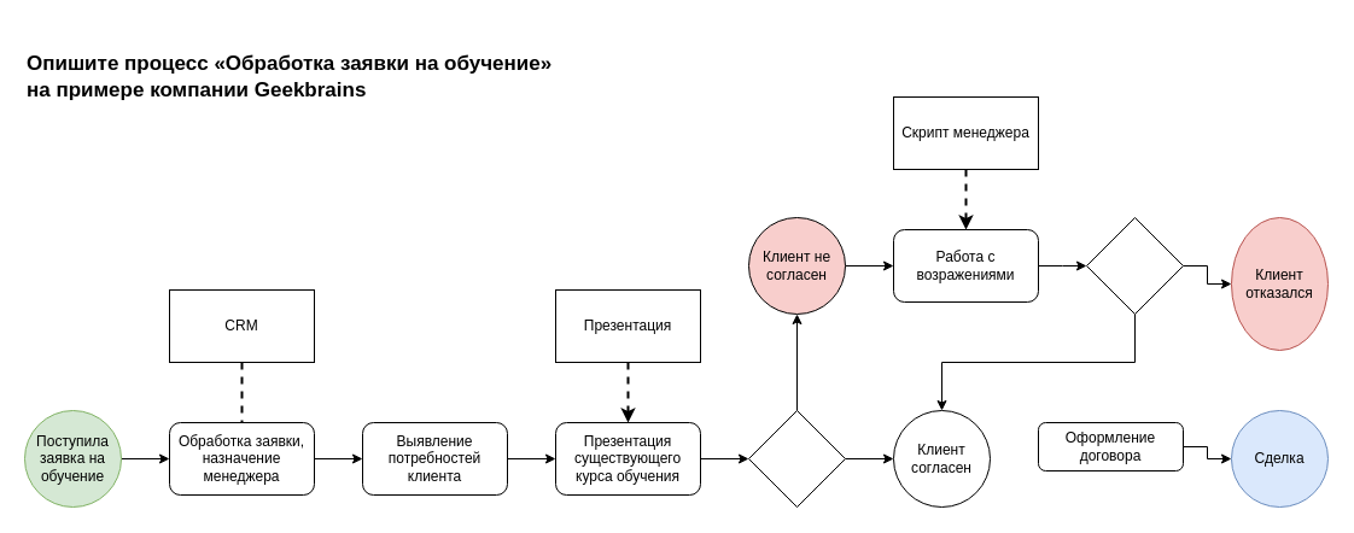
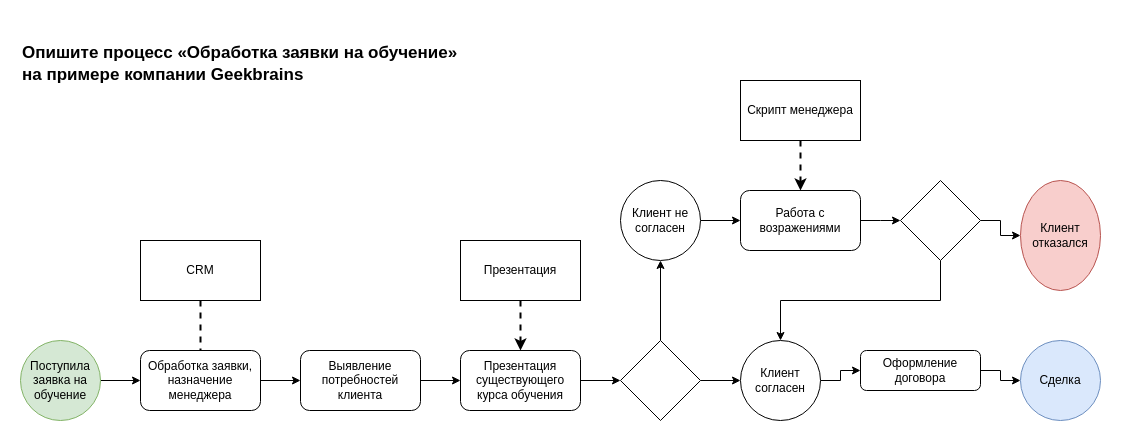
  <mxCell id="0" />
  <mxCell id="1" parent="0" />
  <mxCell id="2" value="&lt;h2&gt;&lt;font style=&quot;font-size: 17px;&quot;&gt;Опишите процесс «Обработка заявки на обучение»&lt;br&gt;&lt;/font&gt;&lt;font style=&quot;font-size: 17px;&quot;&gt;на примере компании Geekbrains&lt;/font&gt;&lt;/h2&gt;" style="text;whiteSpace=wrap;html=1;" vertex="1" parent="1"><mxGeometry x="20" y="20" width="540" height="100" as="geometry" /></mxCell>
  <mxCell id="3" value="" style="edgeStyle=orthogonalEdgeStyle;rounded=0;orthogonalLoop=1;jettySize=auto;html=1;" edge="1" parent="1" source="4" target="6"><mxGeometry relative="1" as="geometry" /></mxCell>
  <mxCell id="4" value="Поступила заявка на обучение" style="ellipse;whiteSpace=wrap;html=1;aspect=fixed;fillColor=#d5e8d4;strokeColor=#82b366;" vertex="1" parent="1"><mxGeometry x="20" y="340" width="80" height="80" as="geometry" /></mxCell>
  <mxCell id="5" value="" style="edgeStyle=orthogonalEdgeStyle;rounded=0;orthogonalLoop=1;jettySize=auto;html=1;" edge="1" parent="1" source="6" target="8"><mxGeometry relative="1" as="geometry" /></mxCell>
  <mxCell id="6" value="Обработка заявки, назначение менеджера" style="rounded=1;whiteSpace=wrap;html=1;" vertex="1" parent="1"><mxGeometry x="140" y="350" width="120" height="60" as="geometry" /></mxCell>
  <mxCell id="7" value="" style="edgeStyle=orthogonalEdgeStyle;rounded=0;orthogonalLoop=1;jettySize=auto;html=1;" edge="1" parent="1" source="8" target="10"><mxGeometry relative="1" as="geometry" /></mxCell>
  <mxCell id="8" value="Выявление потребностей клиента" style="whiteSpace=wrap;html=1;rounded=1;" vertex="1" parent="1"><mxGeometry x="300" y="350" width="120" height="60" as="geometry" /></mxCell>
  <mxCell id="9" value="" style="edgeStyle=orthogonalEdgeStyle;rounded=0;orthogonalLoop=1;jettySize=auto;html=1;" edge="1" parent="1" source="10" target="13"><mxGeometry relative="1" as="geometry" /></mxCell>
  <mxCell id="10" value="Презентация существующего курса обучения" style="whiteSpace=wrap;html=1;rounded=1;" vertex="1" parent="1"><mxGeometry x="460" y="350" width="120" height="60" as="geometry" /></mxCell>
  <mxCell id="11" value="" style="edgeStyle=orthogonalEdgeStyle;rounded=0;orthogonalLoop=1;jettySize=auto;html=1;" edge="1" parent="1" source="13" target="20"><mxGeometry relative="1" as="geometry" /></mxCell>
  <mxCell id="12" value="" style="edgeStyle=orthogonalEdgeStyle;rounded=0;orthogonalLoop=1;jettySize=auto;html=1;" edge="1" parent="1" source="13" target="15"><mxGeometry relative="1" as="geometry" /></mxCell>
  <mxCell id="13" value="" style="rhombus;whiteSpace=wrap;html=1;" vertex="1" parent="1"><mxGeometry x="620" y="340" width="80" height="80" as="geometry" /></mxCell>
  <mxCell id="14" value="" style="edgeStyle=orthogonalEdgeStyle;rounded=0;orthogonalLoop=1;jettySize=auto;html=1;" edge="1" parent="1" source="15" target="18"><mxGeometry relative="1" as="geometry" /></mxCell>
- <mxCell id="15" value="Клиент не согласен" style="ellipse;whiteSpace=wrap;html=1;aspect=fixed;fillColor=#f8cecc;" vertex="1" parent="1"><mxGeometry x="620" y="180" width="80" height="80" as="geometry" /></mxCell>
+ <mxCell id="15" value="Клиент не согласен" style="ellipse;whiteSpace=wrap;html=1;aspect=fixed;" vertex="1" parent="1"><mxGeometry x="620" y="180" width="80" height="80" as="geometry" /></mxCell>
  <mxCell id="16" value="Сделка" style="ellipse;whiteSpace=wrap;html=1;fillColor=#dae8fc;strokeColor=#6c8ebf;" vertex="1" parent="1"><mxGeometry x="1020" y="340" width="80" height="80" as="geometry" /></mxCell>
  <mxCell id="17" value="" style="edgeStyle=orthogonalEdgeStyle;rounded=0;orthogonalLoop=1;jettySize=auto;html=1;" edge="1" parent="1" source="18"><mxGeometry relative="1" as="geometry"><mxPoint x="900" y="220" as="targetPoint" /></mxGeometry></mxCell>
  <mxCell id="18" value="Работа с возражениями" style="rounded=1;whiteSpace=wrap;html=1;" vertex="1" parent="1"><mxGeometry x="740" y="190" width="120" height="60" as="geometry" /></mxCell>
+ <mxCell id="19" value="" style="edgeStyle=orthogonalEdgeStyle;rounded=0;orthogonalLoop=1;jettySize=auto;html=1;" edge="1" parent="1" source="20" target="22"><mxGeometry relative="1" as="geometry" /></mxCell>
  <mxCell id="20" value="Клиент согласен" style="ellipse;whiteSpace=wrap;html=1;" vertex="1" parent="1"><mxGeometry x="740" y="340" width="80" height="80" as="geometry" /></mxCell>
  <mxCell id="21" value="" style="edgeStyle=orthogonalEdgeStyle;rounded=0;orthogonalLoop=1;jettySize=auto;html=1;" edge="1" parent="1" source="22" target="16"><mxGeometry relative="1" as="geometry" /></mxCell>
  <mxCell id="22" value="Оформление договора" style="rounded=1;whiteSpace=wrap;html=1;" vertex="1" parent="1"><mxGeometry x="860" y="350" width="120" height="40" as="geometry" /></mxCell>
  <mxCell id="23" style="edgeStyle=orthogonalEdgeStyle;rounded=0;orthogonalLoop=1;jettySize=auto;html=1;entryX=0.5;entryY=0;entryDx=0;entryDy=0;" edge="1" parent="1" source="25" target="20"><mxGeometry relative="1" as="geometry"><Array as="points"><mxPoint x="940" y="300" /><mxPoint x="780" y="300" /></Array></mxGeometry></mxCell>
  <mxCell id="24" value="" style="edgeStyle=orthogonalEdgeStyle;rounded=0;orthogonalLoop=1;jettySize=auto;html=1;" edge="1" parent="1" source="25" target="26"><mxGeometry relative="1" as="geometry" /></mxCell>
  <mxCell id="25" value="" style="rhombus;whiteSpace=wrap;html=1;" vertex="1" parent="1"><mxGeometry x="900" y="180" width="80" height="80" as="geometry" /></mxCell>
  <mxCell id="26" value="Клиент отказался" style="ellipse;whiteSpace=wrap;html=1;aspect=fixed;fillColor=#f8cecc;strokeColor=#b85450;" vertex="1" parent="1"><mxGeometry x="1020" y="180" width="80" height="110" as="geometry" /></mxCell>
  <mxCell id="27" value="CRM" style="rounded=0;whiteSpace=wrap;html=1;" vertex="1" parent="1"><mxGeometry x="140" y="240" width="120" height="60" as="geometry" /></mxCell>
  <mxCell id="28" value="" style="endArrow=none;dashed=1;html=1;strokeWidth=2;rounded=0;exitX=0.5;exitY=1;exitDx=0;exitDy=0;endFill=1;entryX=0.5;entryY=0;entryDx=0;entryDy=0;" edge="1" parent="1" source="27" target="6"><mxGeometry width="50" height="50" relative="1" as="geometry"><mxPoint x="330" y="380" as="sourcePoint" /><mxPoint x="100" y="310" as="targetPoint" /></mxGeometry></mxCell>
  <mxCell id="29" value="Презентация" style="rounded=0;whiteSpace=wrap;html=1;" vertex="1" parent="1"><mxGeometry x="460" y="240" width="120" height="60" as="geometry" /></mxCell>
  <mxCell id="30" value="" style="endArrow=classic;dashed=1;html=1;strokeWidth=2;rounded=0;exitX=0.5;exitY=1;exitDx=0;exitDy=0;endFill=1;entryX=0.5;entryY=0;entryDx=0;entryDy=0;" edge="1" parent="1" source="29"><mxGeometry width="50" height="50" relative="1" as="geometry"><mxPoint x="650" y="380" as="sourcePoint" /><mxPoint x="520" y="350" as="targetPoint" /></mxGeometry></mxCell>
  <mxCell id="31" value="Скрипт менеджера" style="rounded=0;whiteSpace=wrap;html=1;" vertex="1" parent="1"><mxGeometry x="740" y="80" width="120" height="60" as="geometry" /></mxCell>
  <mxCell id="32" value="" style="endArrow=classic;dashed=1;html=1;strokeWidth=2;rounded=0;exitX=0.5;exitY=1;exitDx=0;exitDy=0;endFill=1;entryX=0.5;entryY=0;entryDx=0;entryDy=0;" edge="1" parent="1" source="31"><mxGeometry width="50" height="50" relative="1" as="geometry"><mxPoint x="930" y="220" as="sourcePoint" /><mxPoint x="800" y="190" as="targetPoint" /></mxGeometry></mxCell>
